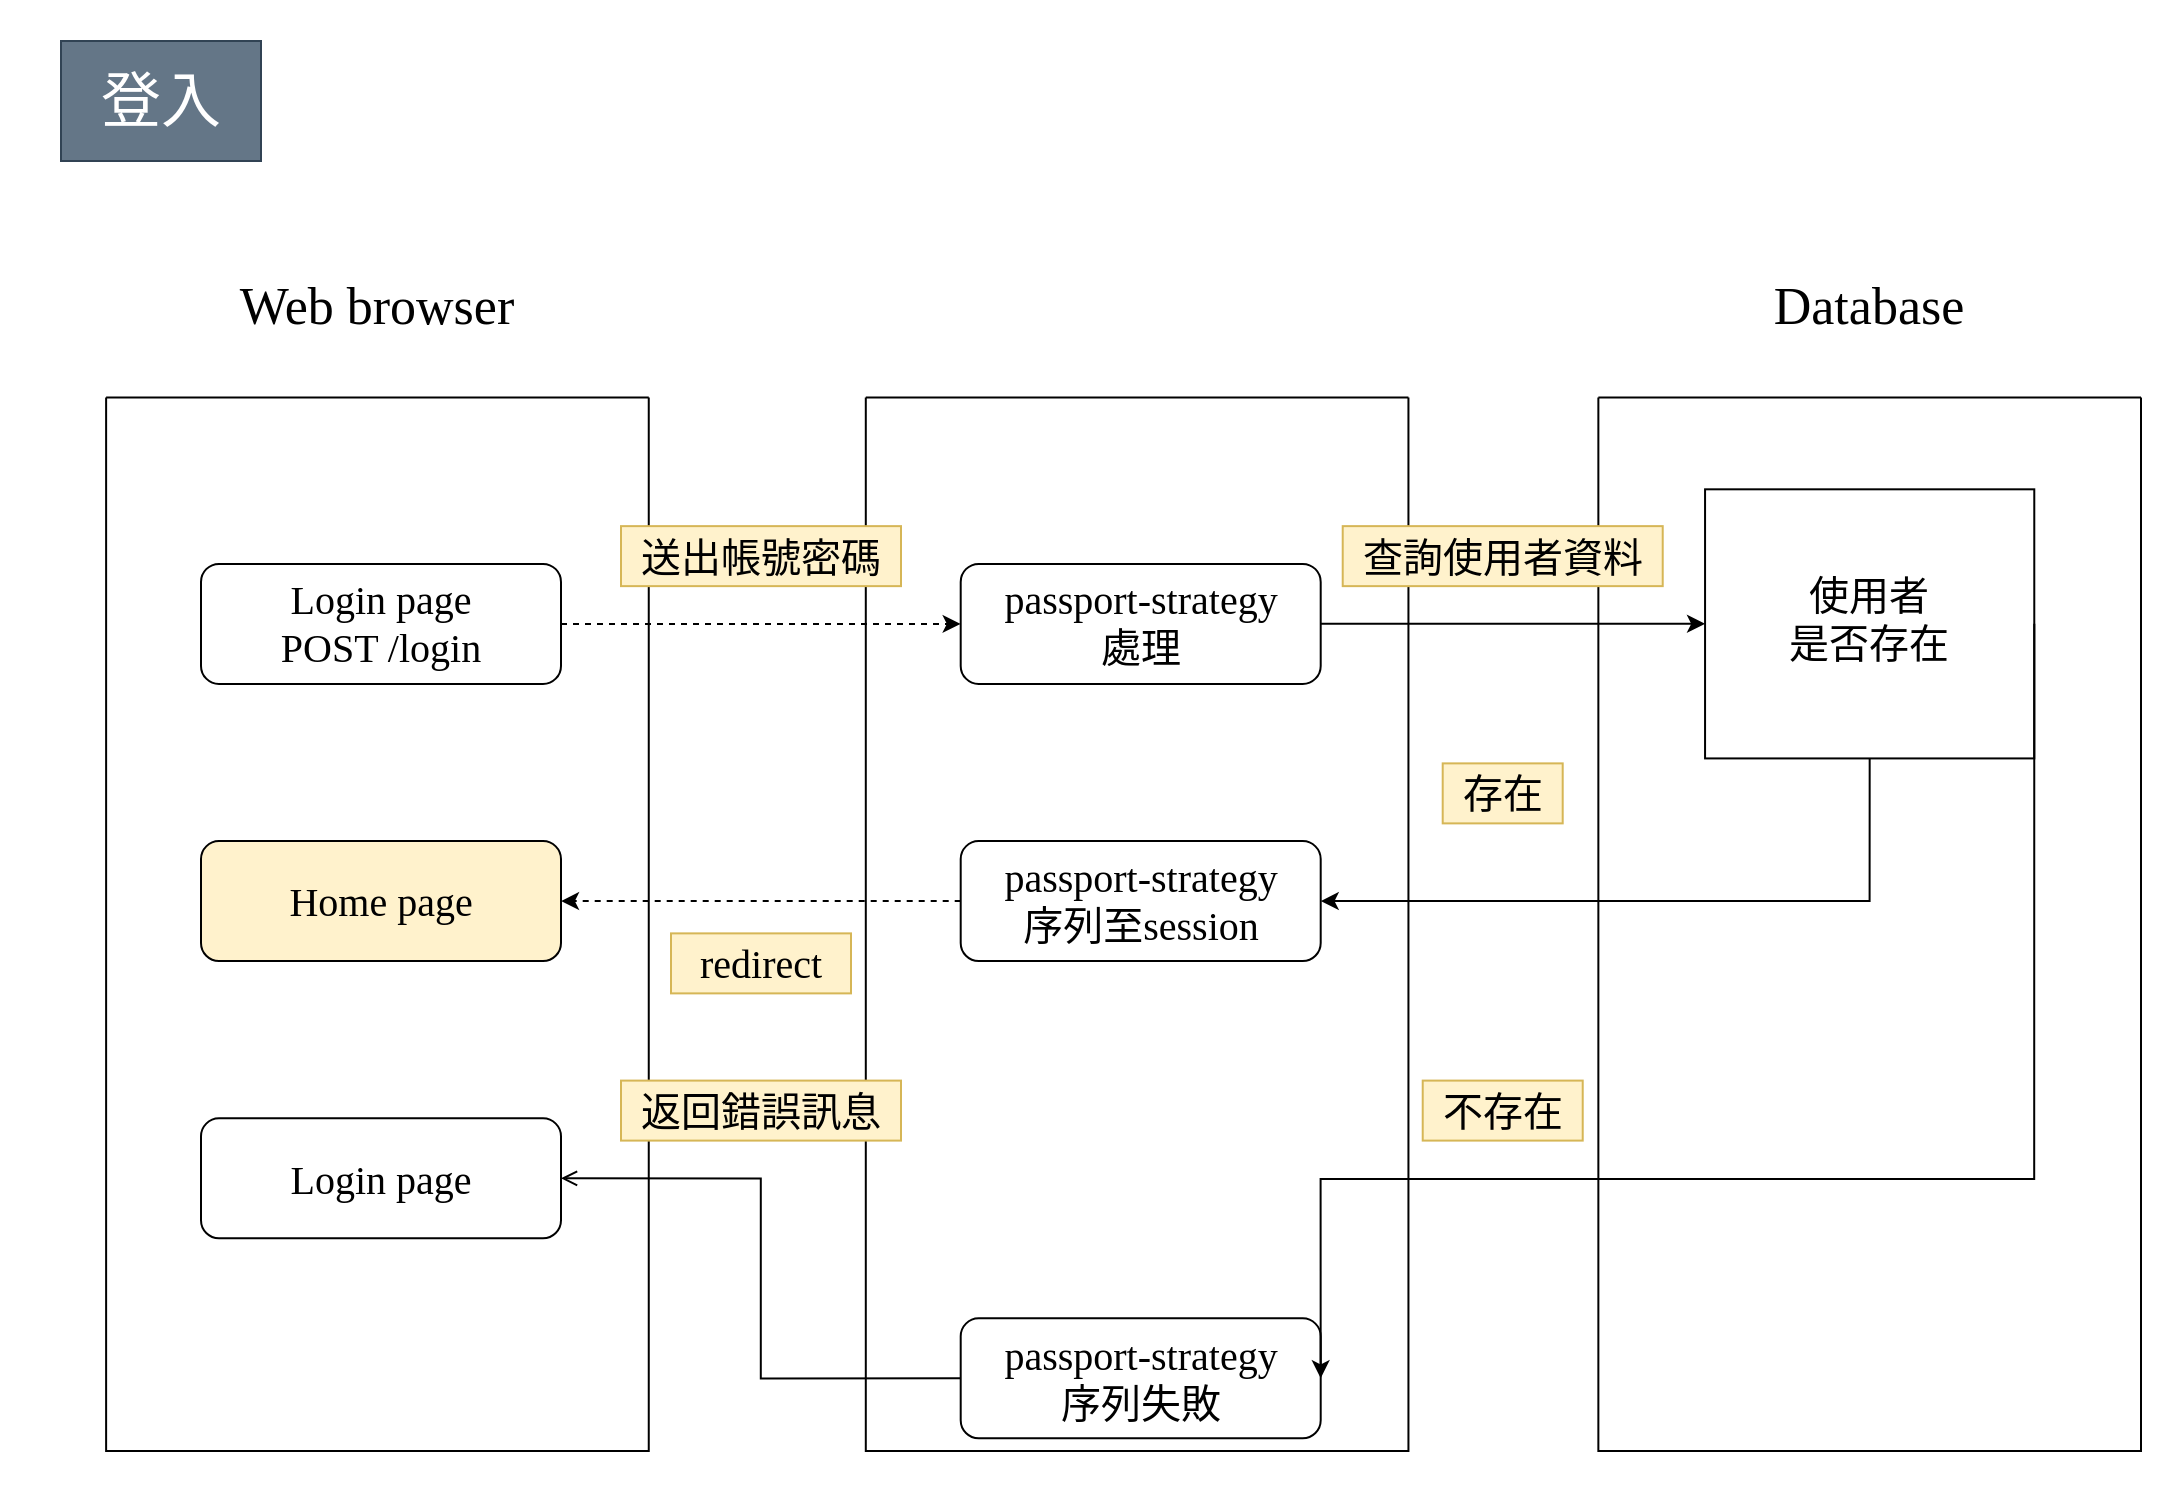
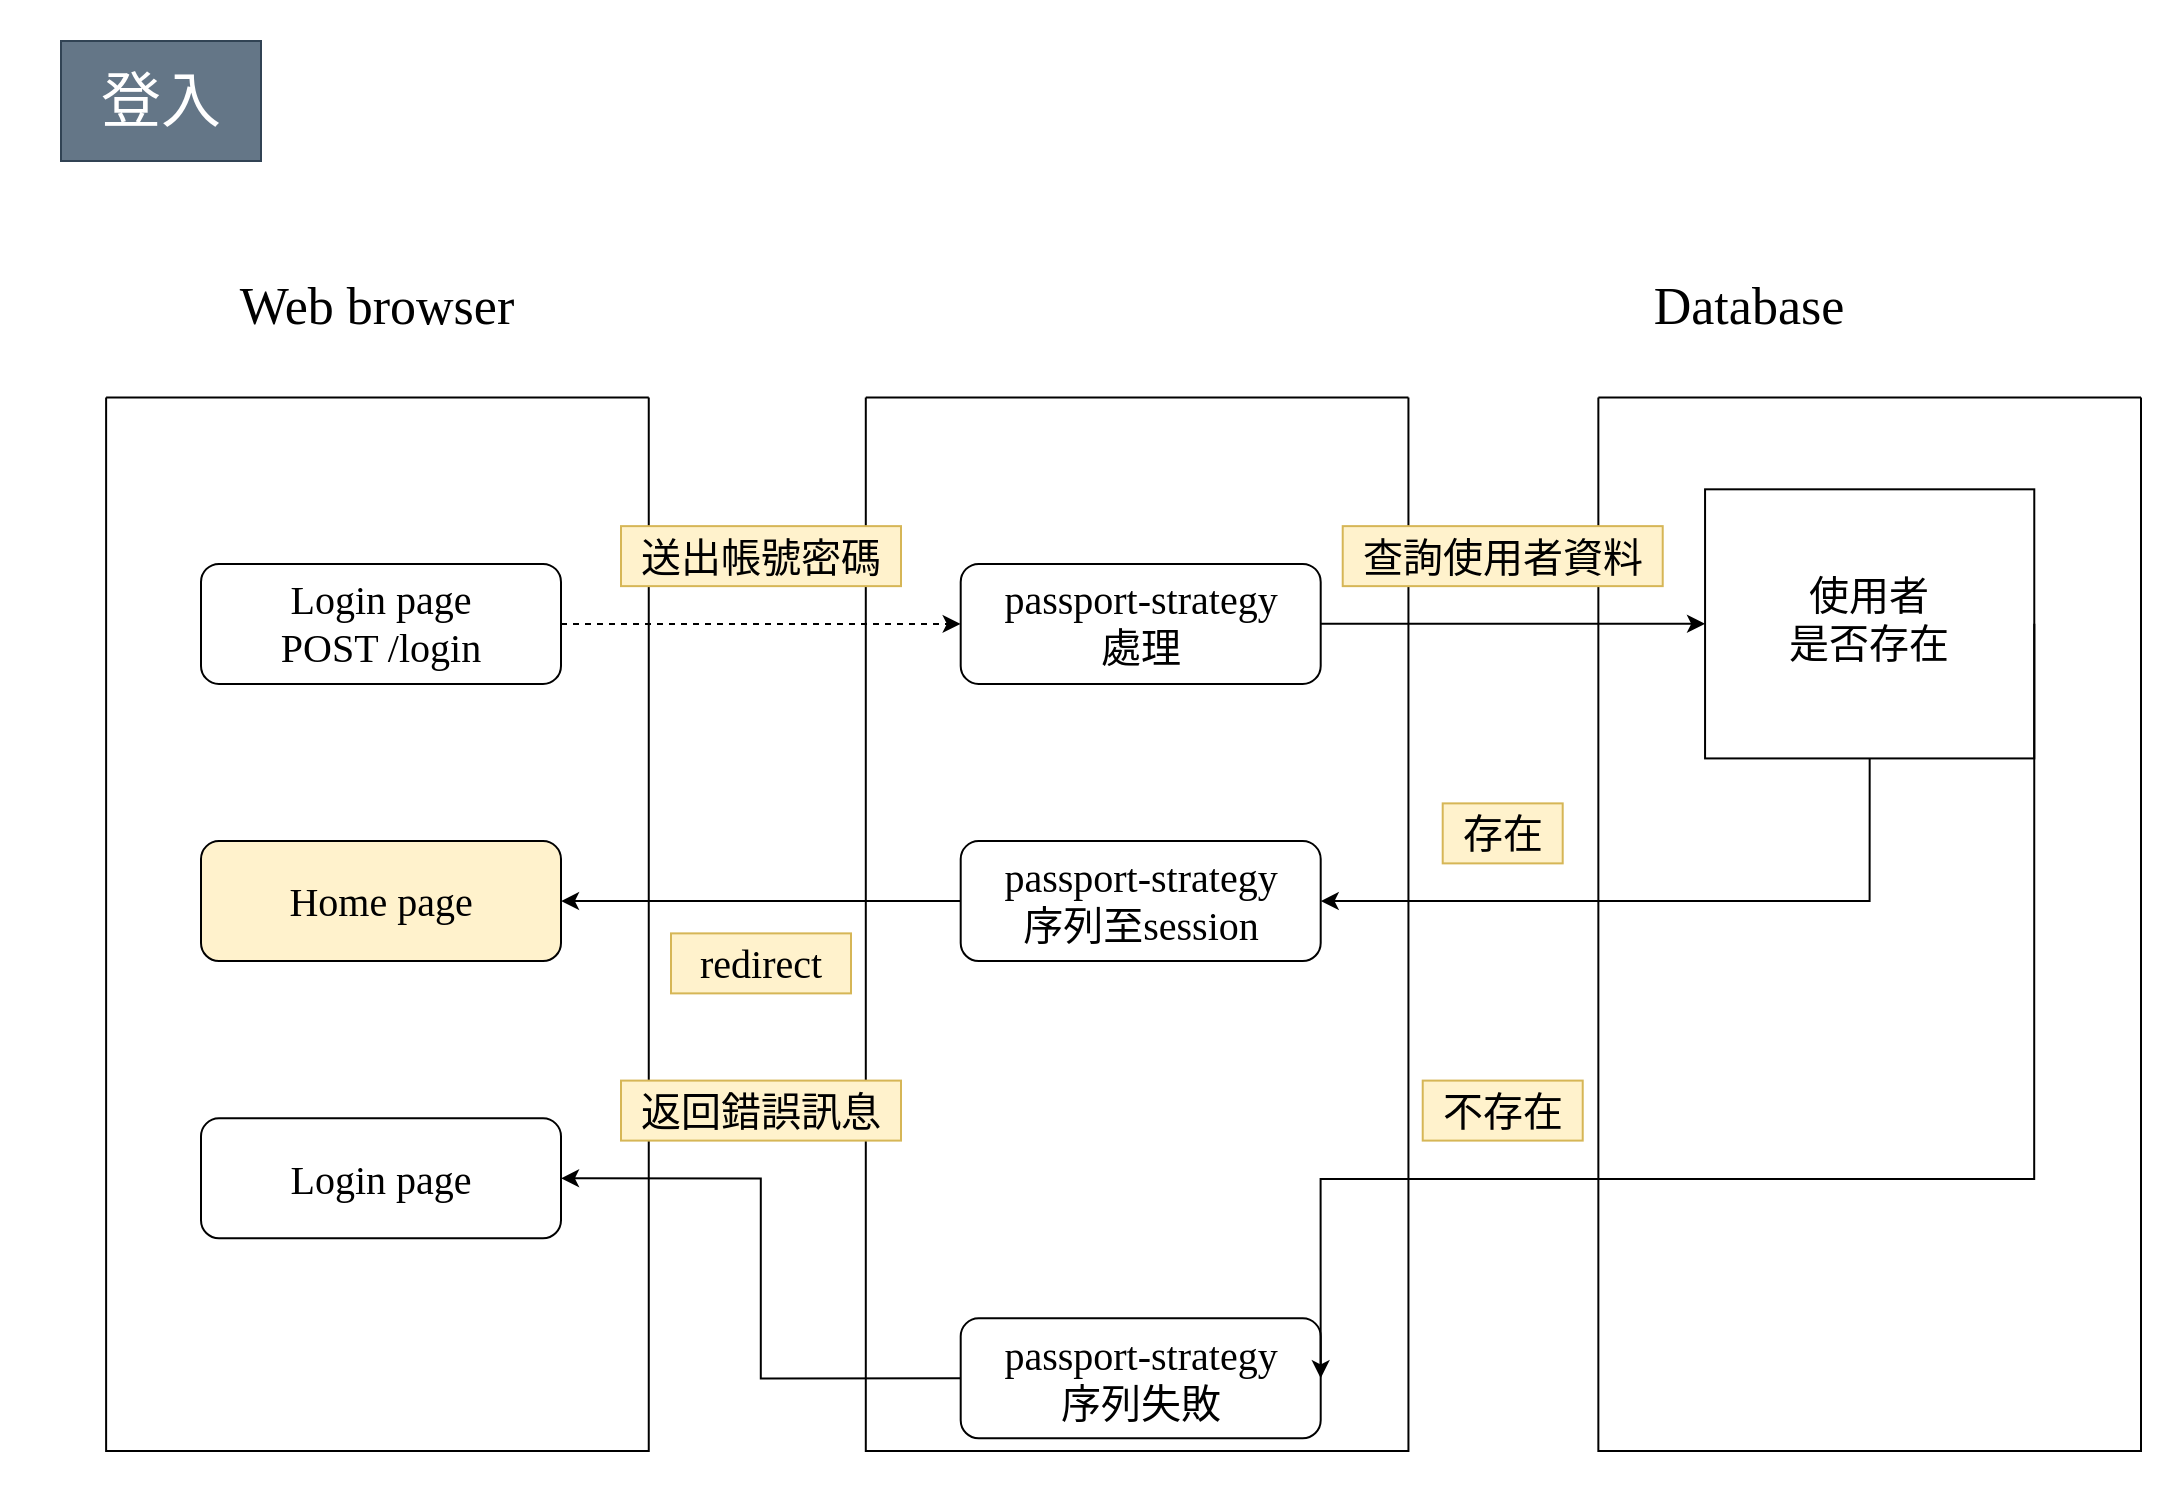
  <mxCell id="0" />
  <mxCell id="1" parent="0" />
  <mxCell id="2" value="" style="group;fontFamily=微軟正黑體;fontSize=20;" parent="1" vertex="1" connectable="0"><mxGeometry x="20" y="25" width="1050" height="700" as="geometry" /></mxCell>
  <mxCell id="3" value="" style="swimlane;startSize=0;fontFamily=微軟正黑體;fontSize=20;" parent="2" vertex="1"><mxGeometry x="32.558" y="173.267" width="271.318" height="526.733" as="geometry" /></mxCell>
  <mxCell id="4" value="&lt;div style=&quot;font-size: 20px;&quot;&gt;Login page&lt;br style=&quot;font-size: 20px;&quot;&gt;&lt;/div&gt;&lt;div style=&quot;font-size: 20px;&quot;&gt;POST /login&lt;/div&gt;" style="rounded=1;html=1;fontSize=20;glass=0;strokeWidth=1;shadow=0;fontFamily=微軟正黑體;spacing=4;" parent="3" vertex="1"><mxGeometry x="47.444" y="83.168" width="180" height="60" as="geometry" /></mxCell>
  <mxCell id="5" value="Home page" style="rounded=1;html=1;fontSize=20;glass=0;strokeWidth=1;shadow=0;fontFamily=微軟正黑體;spacing=4;fillColor=#fff2cc;" parent="3" vertex="1"><mxGeometry x="47.444" y="221.782" width="180" height="60" as="geometry" /></mxCell>
  <mxCell id="6" value="Login page" style="rounded=1;html=1;fontSize=20;glass=0;strokeWidth=1;shadow=0;fontFamily=微軟正黑體;spacing=4;" parent="3" vertex="1"><mxGeometry x="47.444" y="360.396" width="180" height="60" as="geometry" /></mxCell>
  <mxCell id="7" value="" style="swimlane;startSize=0;fontFamily=微軟正黑體;fontSize=20;" parent="2" vertex="1"><mxGeometry x="412.403" y="173.267" width="271.318" height="526.733" as="geometry" /></mxCell>
  <mxCell id="8" value="&lt;div style=&quot;font-size: 20px;&quot;&gt;passport-strategy&lt;/div&gt;&lt;div style=&quot;font-size: 20px;&quot;&gt;處理&lt;/div&gt;" style="rounded=1;html=1;fontSize=20;glass=0;strokeWidth=1;shadow=0;fontFamily=微軟正黑體;spacing=4;" parent="7" vertex="1"><mxGeometry x="47.444" y="83.168" width="180" height="60" as="geometry" /></mxCell>
  <mxCell id="9" value="&lt;div style=&quot;font-size: 20px;&quot;&gt;passport-strategy&lt;/div&gt;&lt;div style=&quot;font-size: 20px;&quot;&gt;序列至session&lt;br style=&quot;font-size: 20px;&quot;&gt;&lt;/div&gt;" style="rounded=1;html=1;fontSize=20;glass=0;strokeWidth=1;shadow=0;fontFamily=微軟正黑體;spacing=4;" parent="7" vertex="1"><mxGeometry x="47.444" y="221.782" width="180" height="60" as="geometry" /></mxCell>
  <mxCell id="10" value="&lt;div style=&quot;font-size: 20px;&quot;&gt;passport-strategy&lt;/div&gt;&lt;div style=&quot;font-size: 20px;&quot;&gt;序列失敗&lt;br style=&quot;font-size: 20px;&quot;&gt;&lt;/div&gt;" style="rounded=1;html=1;fontSize=20;glass=0;strokeWidth=1;shadow=0;fontFamily=微軟正黑體;spacing=4;" parent="7" vertex="1"><mxGeometry x="47.444" y="460.396" width="180" height="60" as="geometry" /></mxCell>
  <mxCell id="11" value="" style="swimlane;startSize=0;fontFamily=微軟正黑體;fontSize=20;" parent="2" vertex="1"><mxGeometry x="778.682" y="173.267" width="271.318" height="526.733" as="geometry" /></mxCell>
  <mxCell id="12" value="使用者&lt;br style=&quot;font-size: 20px;&quot;&gt;是否存在" style="whiteSpace=wrap;shadow=0;fontFamily=微軟正黑體;fontSize=20;align=center;strokeWidth=1;spacing=6;spacingTop=-4;html=1;rounded=0;" parent="11" vertex="1"><mxGeometry x="53.35" y="45.89" width="164.61" height="134.55" as="geometry" /></mxCell>
  <mxCell id="13" style="edgeStyle=orthogonalEdgeStyle;rounded=0;orthogonalLoop=1;jettySize=auto;html=1;entryX=0;entryY=0.5;entryDx=0;entryDy=0;fontSize=20;fontFamily=微軟正黑體;dashed=1;" parent="2" source="4" target="8" edge="1"><mxGeometry relative="1" as="geometry" /></mxCell>
  <mxCell id="14" value="送出帳號密碼" style="text;html=1;align=center;verticalAlign=middle;resizable=0;points=[];autosize=1;strokeColor=#d6b656;fillColor=#fff2cc;fontSize=20;fontFamily=微軟正黑體;" parent="2" vertex="1"><mxGeometry x="290.0" y="237.574" width="140" height="30" as="geometry" /></mxCell>
  <mxCell id="15" value="查詢使用者資料" style="text;html=1;align=center;verticalAlign=middle;resizable=0;points=[];autosize=1;strokeColor=#d6b656;fillColor=#fff2cc;fontSize=20;fontFamily=微軟正黑體;" parent="2" vertex="1"><mxGeometry x="650.855" y="237.574" width="160" height="30" as="geometry" /></mxCell>
  <mxCell id="16" style="edgeStyle=orthogonalEdgeStyle;rounded=0;orthogonalLoop=1;jettySize=auto;html=1;entryX=0;entryY=0.5;entryDx=0;entryDy=0;fontSize=20;fontFamily=微軟正黑體;" parent="2" source="8" target="12" edge="1"><mxGeometry relative="1" as="geometry"><mxPoint x="846.512" y="284.158" as="targetPoint" /></mxGeometry></mxCell>
  <mxCell id="17" style="edgeStyle=orthogonalEdgeStyle;rounded=0;orthogonalLoop=1;jettySize=auto;html=1;fontSize=20;fontFamily=微軟正黑體;exitX=0.5;exitY=1;exitDx=0;exitDy=0;entryX=1;entryY=0.5;entryDx=0;entryDy=0;" parent="2" source="12" target="9" edge="1"><mxGeometry relative="1" as="geometry"><mxPoint x="870" y="390" as="sourcePoint" /><mxPoint x="670" y="354" as="targetPoint" /><Array as="points"><mxPoint x="914" y="425" /></Array></mxGeometry></mxCell>
- <mxCell id="18" value="存在" style="text;html=1;align=center;verticalAlign=middle;resizable=0;points=[];autosize=1;strokeColor=#d6b656;fillColor=#fff2cc;fontSize=20;fontFamily=微軟正黑體;" parent="2" vertex="1"><mxGeometry x="700.853" y="356.188" width="60" height="30" as="geometry" /></mxCell>
+ <mxCell id="18" value="存在" style="text;html=1;align=center;verticalAlign=middle;resizable=0;points=[];autosize=1;strokeColor=#d6b656;fillColor=#fff2cc;fontSize=20;fontFamily=微軟正黑體;" parent="2" vertex="1"><mxGeometry x="700.853" y="376.188" width="60" height="30" as="geometry" /></mxCell>
  <mxCell id="19" value="&lt;font style=&quot;font-size: 26px;&quot;&gt;Web browser&lt;/font&gt;" style="text;html=1;align=center;verticalAlign=middle;resizable=0;points=[];autosize=1;fontSize=26;fontFamily=微軟正黑體;" parent="2" vertex="1"><mxGeometry x="78.219" y="107.822" width="180" height="40" as="geometry" /></mxCell>
- <mxCell id="20" value="&lt;font style=&quot;font-size: 26px;&quot;&gt;Database&lt;/font&gt;" style="text;html=1;align=center;verticalAlign=middle;resizable=0;points=[];autosize=1;fontSize=26;fontFamily=微軟正黑體;" parent="2" vertex="1"><mxGeometry x="849.342" y="107.822" width="130" height="40" as="geometry" /></mxCell>
- <mxCell id="21" style="edgeStyle=orthogonalEdgeStyle;rounded=0;orthogonalLoop=1;jettySize=auto;html=1;entryX=1;entryY=0.5;entryDx=0;entryDy=0;fontSize=20;fontFamily=微軟正黑體;dashed=1;" parent="2" source="9" target="5" edge="1"><mxGeometry relative="1" as="geometry" /></mxCell>
+ <mxCell id="20" value="&lt;font style=&quot;font-size: 26px;&quot;&gt;Database&lt;/font&gt;" style="text;html=1;align=center;verticalAlign=middle;resizable=0;points=[];autosize=1;fontSize=26;fontFamily=微軟正黑體;" parent="2" vertex="1"><mxGeometry x="789.342" y="107.822" width="130" height="40" as="geometry" /></mxCell>
+ <mxCell id="21" style="edgeStyle=orthogonalEdgeStyle;rounded=0;orthogonalLoop=1;jettySize=auto;html=1;entryX=1;entryY=0.5;entryDx=0;entryDy=0;fontSize=20;fontFamily=微軟正黑體;" parent="2" source="9" target="5" edge="1"><mxGeometry relative="1" as="geometry" /></mxCell>
  <mxCell id="22" value="redirect" style="text;html=1;align=center;verticalAlign=middle;resizable=0;points=[];autosize=1;strokeColor=#d6b656;fillColor=#fff2cc;fontSize=20;fontFamily=微軟正黑體;" parent="2" vertex="1"><mxGeometry x="314.999" y="441.188" width="90" height="30" as="geometry" /></mxCell>
  <mxCell id="23" style="edgeStyle=orthogonalEdgeStyle;rounded=0;orthogonalLoop=1;jettySize=auto;html=1;exitX=1;exitY=0.5;exitDx=0;exitDy=0;fontSize=20;entryX=1;entryY=0.5;entryDx=0;entryDy=0;fontFamily=微軟正黑體;" parent="2" source="12" target="10" edge="1"><mxGeometry relative="1" as="geometry"><Array as="points"><mxPoint x="997" y="564" /></Array></mxGeometry></mxCell>
  <mxCell id="24" value="不存在" style="text;html=1;align=center;verticalAlign=middle;resizable=0;points=[];autosize=1;strokeColor=#d6b656;fillColor=#fff2cc;fontSize=20;fontFamily=微軟正黑體;" parent="2" vertex="1"><mxGeometry x="690.86" y="514.802" width="80" height="30" as="geometry" /></mxCell>
- <mxCell id="25" style="edgeStyle=orthogonalEdgeStyle;rounded=0;orthogonalLoop=1;jettySize=auto;html=1;entryX=1;entryY=0.5;entryDx=0;entryDy=0;fontSize=20;exitX=0;exitY=0.5;exitDx=0;exitDy=0;fontFamily=微軟正黑體;endArrow=open;" parent="2" source="10" target="6" edge="1"><mxGeometry relative="1" as="geometry"><mxPoint x="459.884" y="505.941" as="sourcePoint" /><mxPoint x="242.829" y="505.941" as="targetPoint" /><Array as="points" /></mxGeometry></mxCell>
+ <mxCell id="25" style="edgeStyle=orthogonalEdgeStyle;rounded=0;orthogonalLoop=1;jettySize=auto;html=1;entryX=1;entryY=0.5;entryDx=0;entryDy=0;fontSize=20;exitX=0;exitY=0.5;exitDx=0;exitDy=0;fontFamily=微軟正黑體;" parent="2" source="10" target="6" edge="1"><mxGeometry relative="1" as="geometry"><mxPoint x="459.884" y="505.941" as="sourcePoint" /><mxPoint x="242.829" y="505.941" as="targetPoint" /><Array as="points" /></mxGeometry></mxCell>
  <mxCell id="26" value="返回錯誤訊息" style="text;html=1;align=center;verticalAlign=middle;resizable=0;points=[];autosize=1;strokeColor=#d6b656;fillColor=#fff2cc;fontSize=20;fontFamily=微軟正黑體;" parent="2" vertex="1"><mxGeometry x="290.0" y="514.802" width="140" height="30" as="geometry" /></mxCell>
  <mxCell id="27" value="&lt;div style=&quot;font-size: 30px;&quot;&gt;&lt;font style=&quot;font-size: 30px;&quot;&gt;登入&lt;/font&gt;&lt;/div&gt;" style="text;html=1;align=center;verticalAlign=middle;resizable=0;points=[];autosize=1;fillColor=#647687;strokeColor=#314354;spacing=8;spacingBottom=2;spacingTop=2;fontColor=#ffffff;spacingLeft=4;spacingRight=4;fontFamily=微軟正黑體;fontSize=30;" parent="2" vertex="1"><mxGeometry x="10" y="-5" width="100" height="60" as="geometry" /></mxCell>
